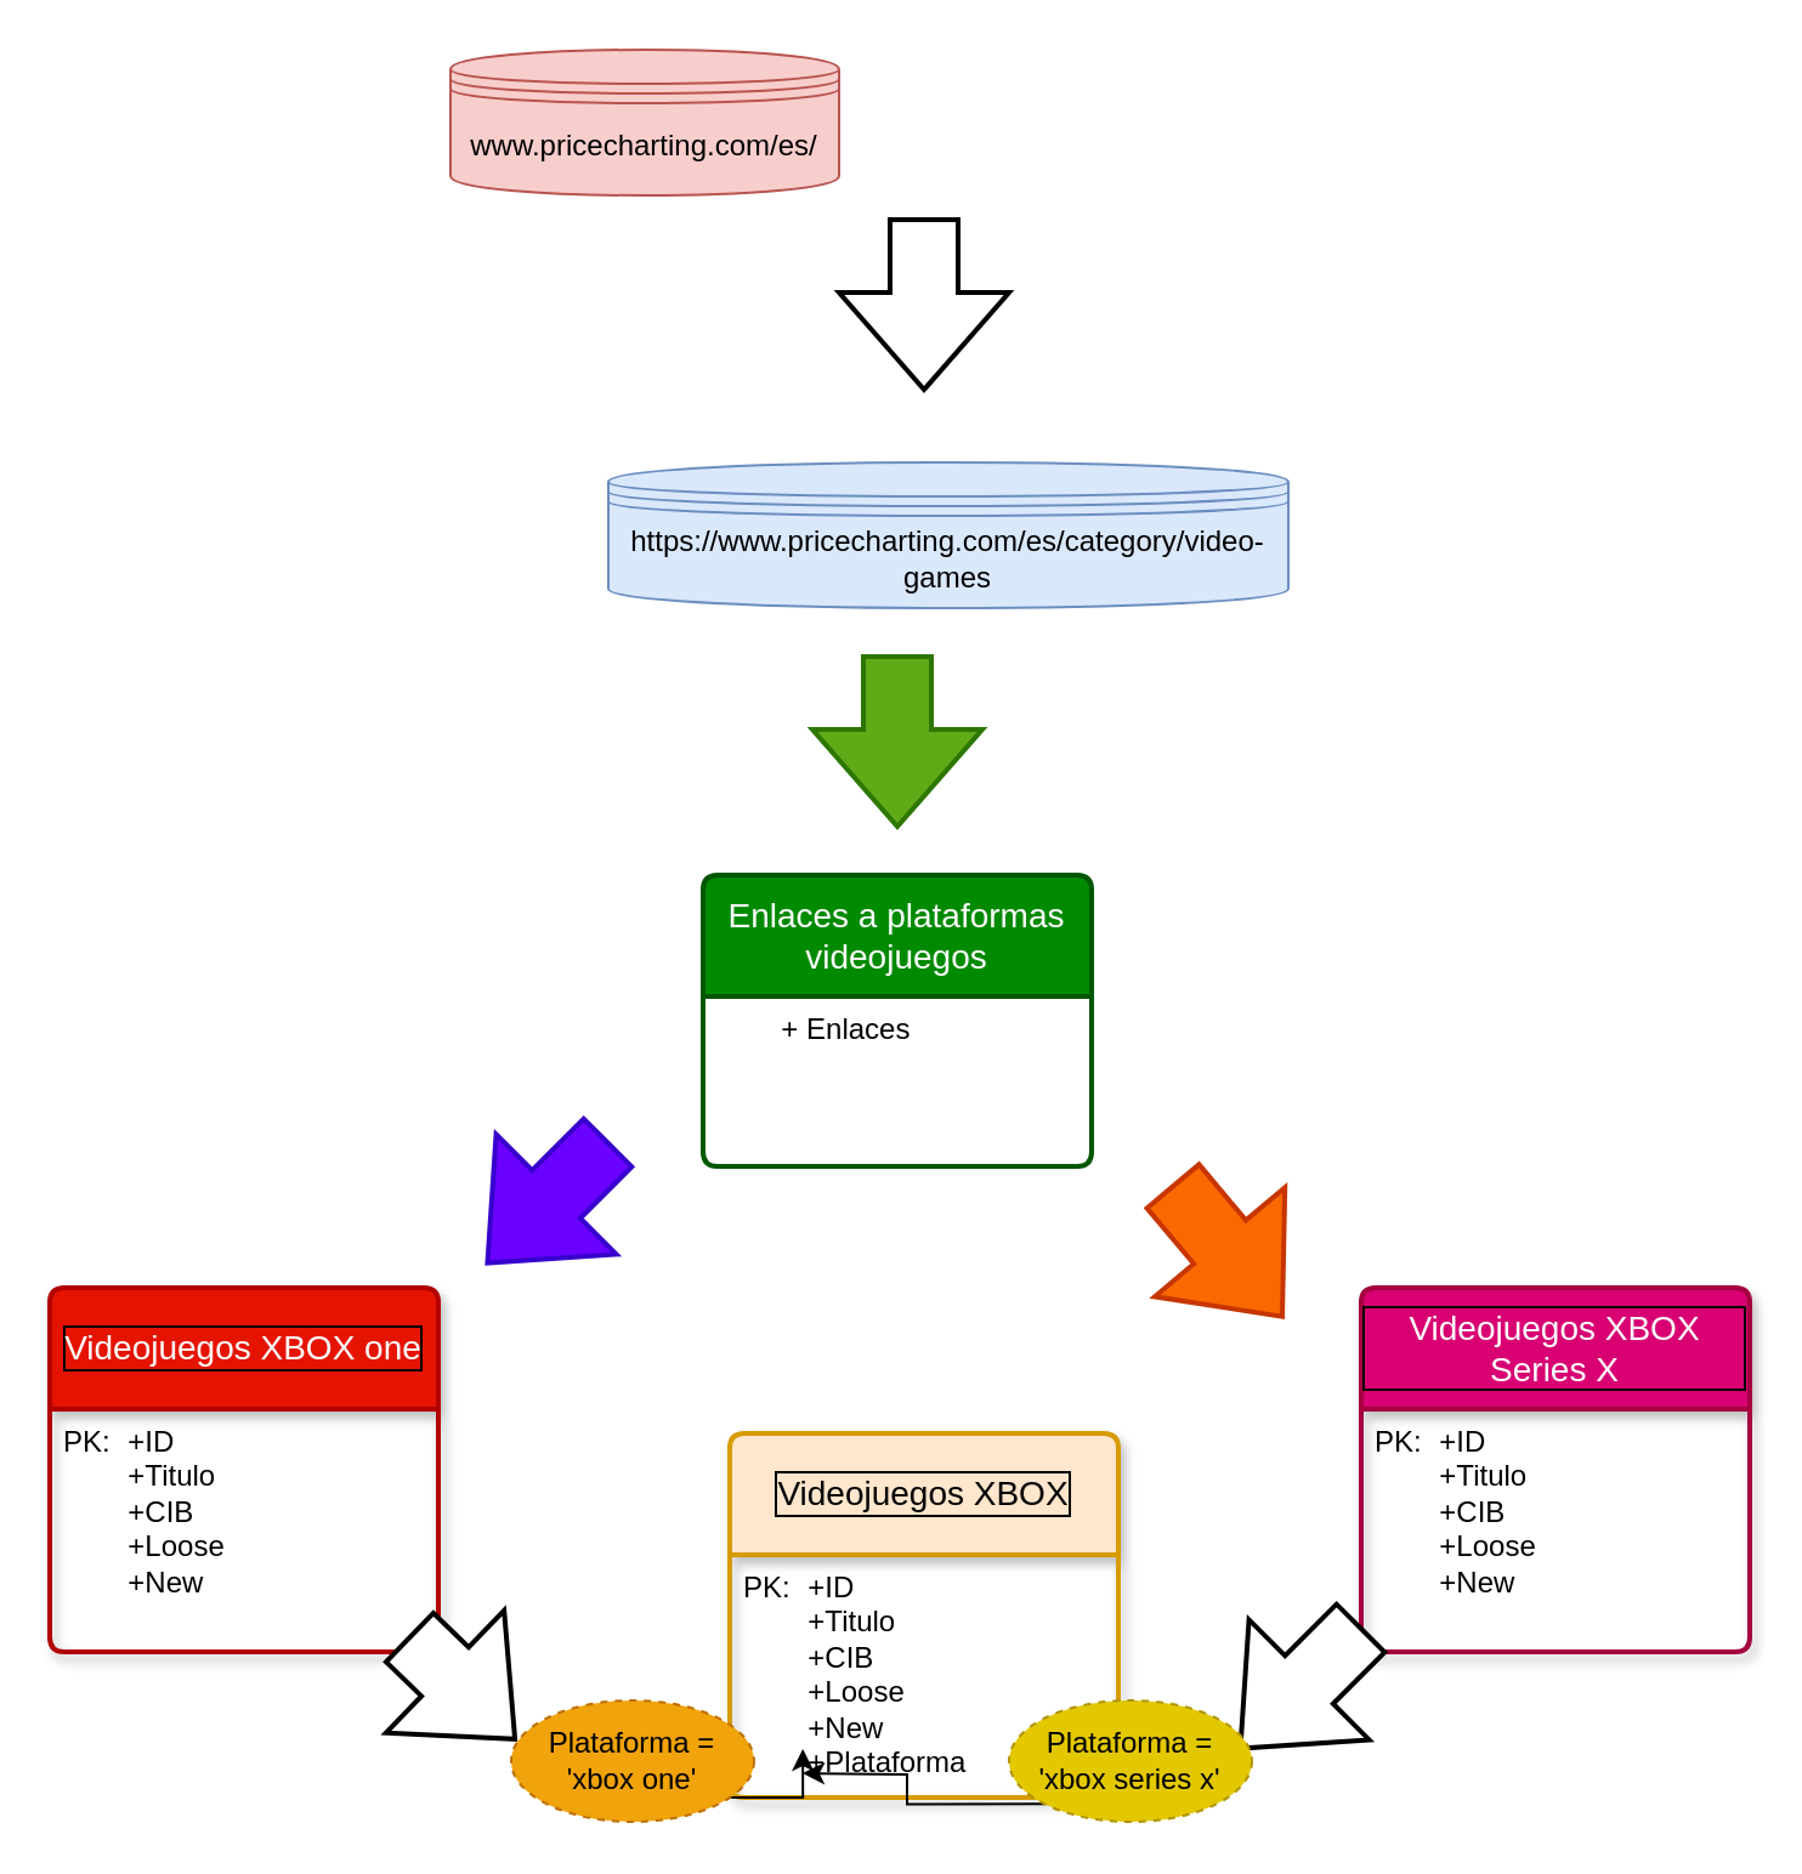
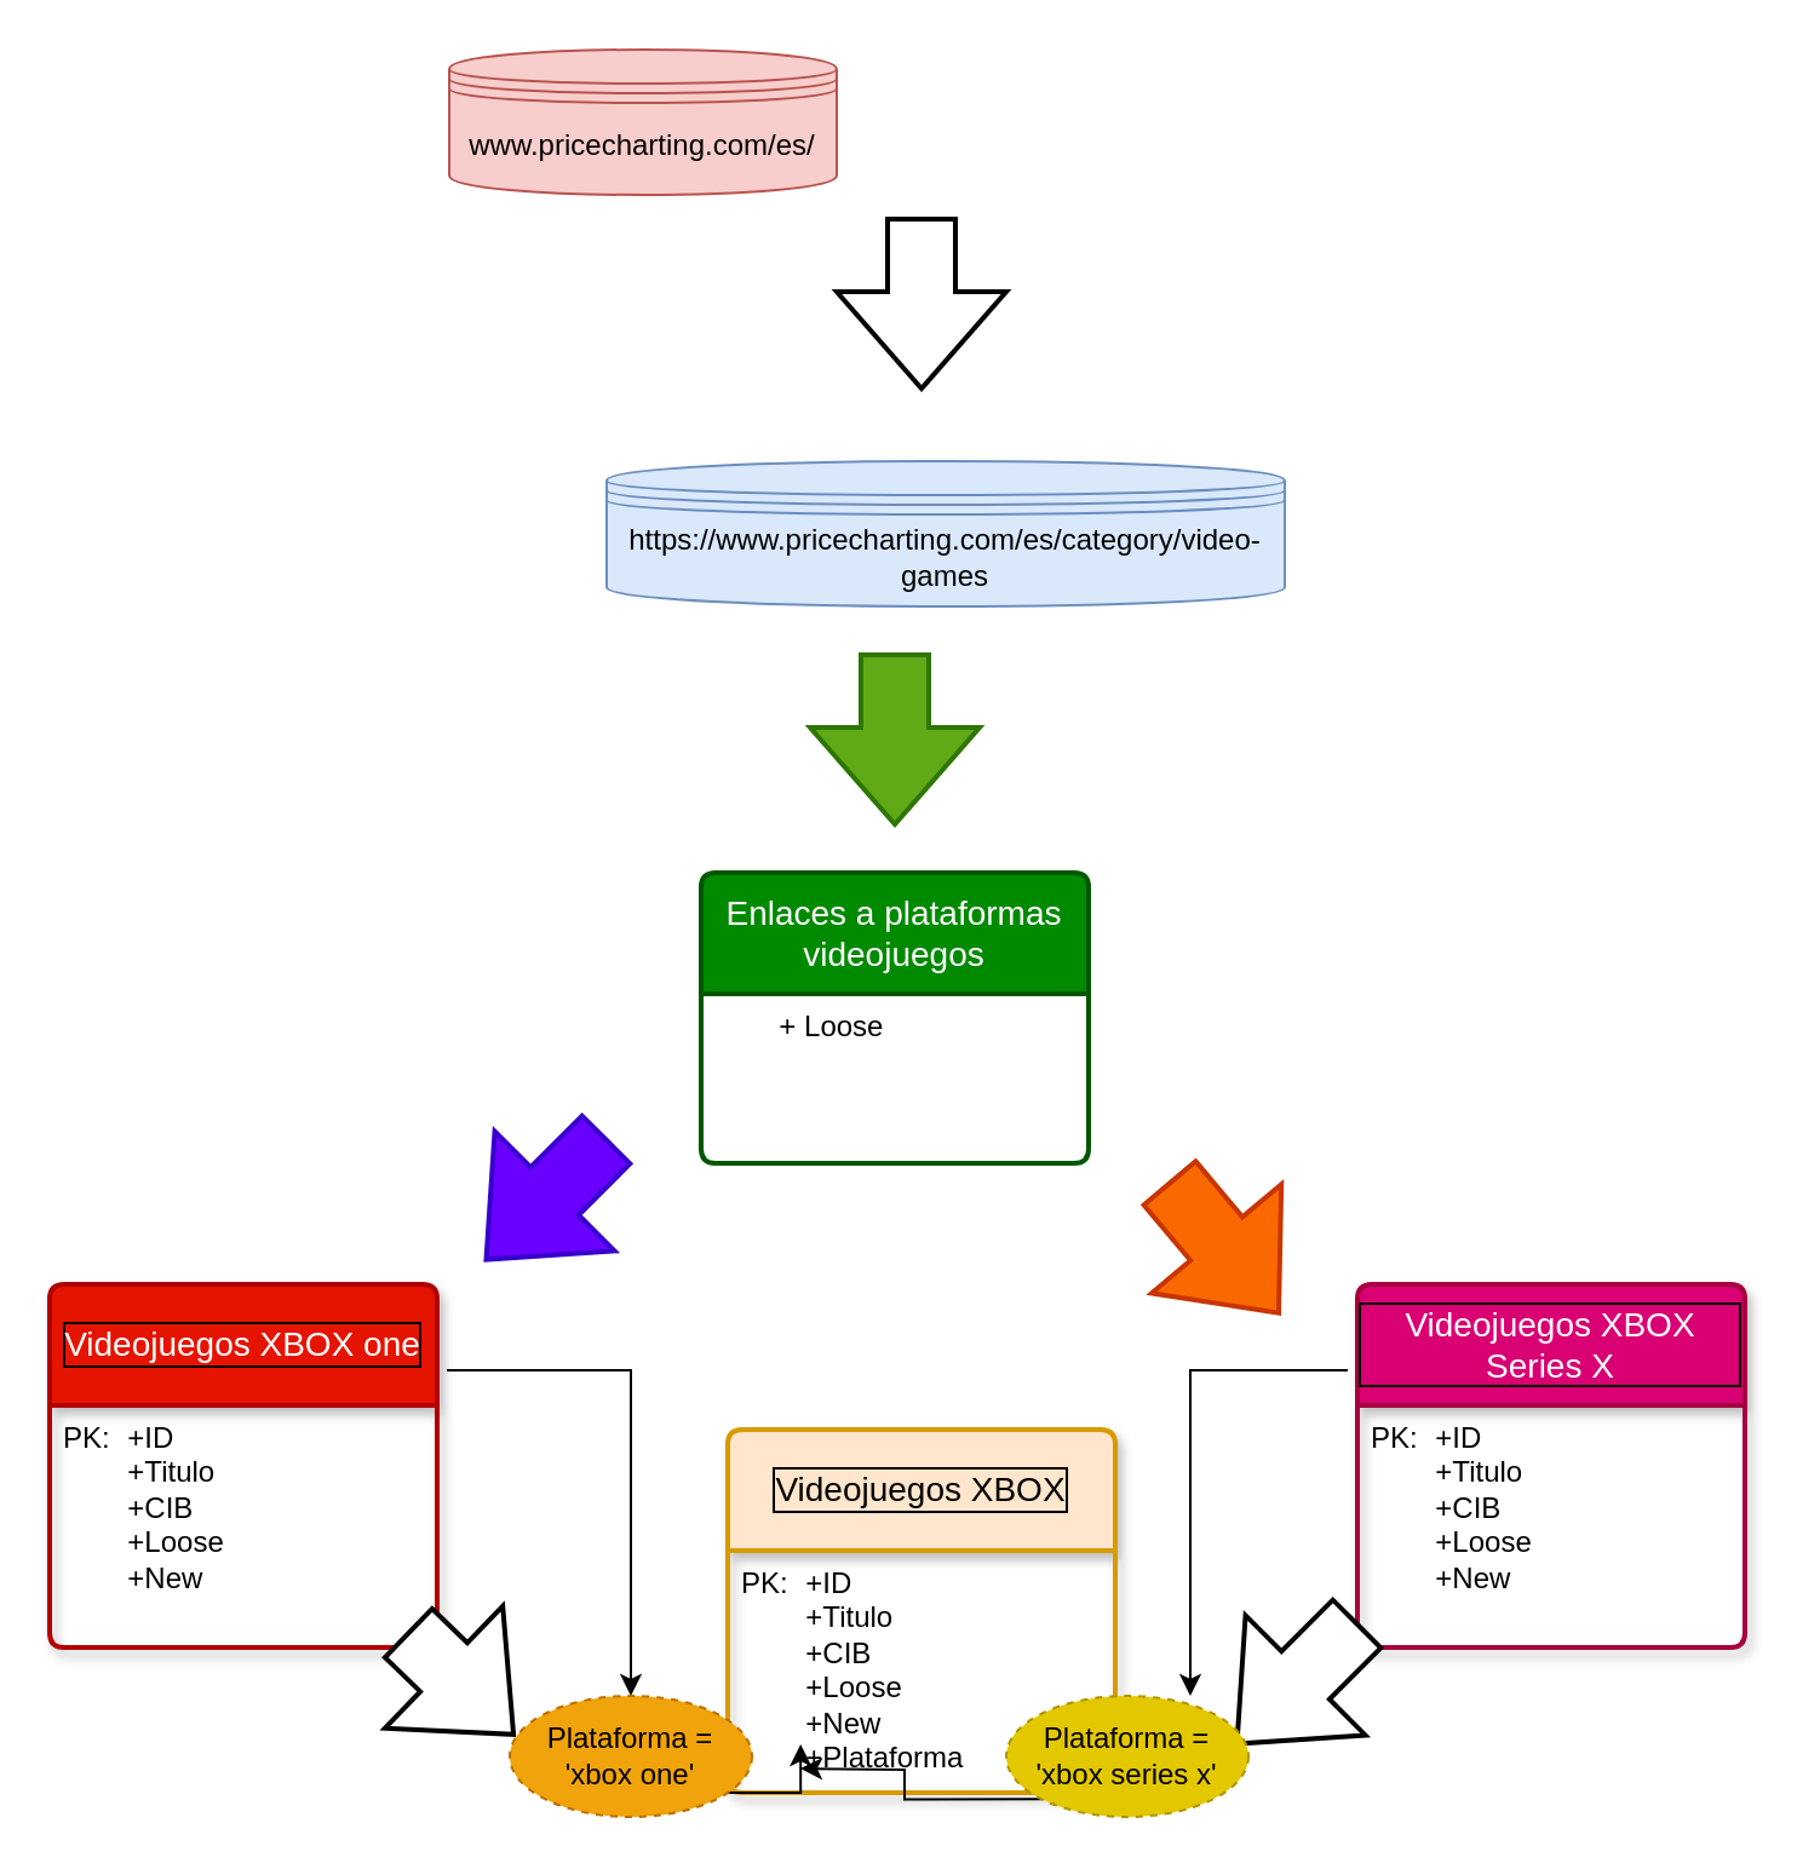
  <mxCell id="0" />
  <mxCell id="1" parent="0" />
  <mxCell id="2" value="Videojuegos XBOX" style="swimlane;childLayout=stackLayout;horizontal=1;startSize=50;horizontalStack=0;rounded=1;fontSize=14;fontStyle=0;strokeWidth=2;resizeParent=0;resizeLast=1;shadow=1;align=center;arcSize=4;whiteSpace=wrap;html=1;fillColor=#ffe6cc;strokeColor=#d79b00;labelBorderColor=default;gradientColor=none;perimeterSpacing=4;" vertex="1" parent="1"><mxGeometry x="300" y="590" width="160" height="150" as="geometry" /></mxCell>
  <mxCell id="3" value="PK:&amp;nbsp;&lt;span style=&quot;white-space: pre;&quot;&gt;&#09;&lt;/span&gt;+ID&lt;br&gt;&lt;span style=&quot;white-space: pre;&quot;&gt;&#09;&lt;/span&gt;+Titulo&lt;br&gt;&lt;span style=&quot;white-space: pre;&quot;&gt;&#09;&lt;/span&gt;+CIB&lt;div&gt;&lt;span style=&quot;white-space: pre;&quot;&gt;&#09;&lt;/span&gt;+Loose&lt;br&gt;&lt;/div&gt;&lt;div&gt;&lt;span style=&quot;white-space: pre;&quot;&gt;&#09;&lt;/span&gt;+New&lt;br&gt;&lt;/div&gt;&lt;div&gt;&lt;span style=&quot;white-space: pre;&quot;&gt;&#09;&lt;/span&gt;+Plataforma&lt;br&gt;&lt;/div&gt;" style="align=left;strokeColor=none;fillColor=none;spacingLeft=4;fontSize=12;verticalAlign=top;resizable=0;rotatable=0;part=1;html=1;" vertex="1" parent="2"><mxGeometry y="50" width="160" height="100" as="geometry" /></mxCell>
  <mxCell id="4" style="edgeStyle=orthogonalEdgeStyle;rounded=0;orthogonalLoop=1;jettySize=auto;html=1;exitX=0;exitY=1;exitDx=0;exitDy=0;entryX=0.188;entryY=0.8;entryDx=0;entryDy=0;entryPerimeter=0;" edge="1" parent="2" source="3" target="3"><mxGeometry relative="1" as="geometry" /></mxCell>
  <mxCell id="5" value="www.pricecharting.com/es/" style="shape=datastore;whiteSpace=wrap;html=1;fillColor=#f8cecc;strokeColor=#b85450;" vertex="1" parent="1"><mxGeometry x="185" y="20" width="160" height="60" as="geometry" /></mxCell>
  <mxCell id="6" value="" style="verticalLabelPosition=bottom;verticalAlign=top;html=1;strokeWidth=2;shape=mxgraph.arrows2.arrow;dy=0.6;dx=40;notch=0;rotation=90;" vertex="1" parent="1"><mxGeometry x="345" y="90" width="70" height="70" as="geometry" /></mxCell>
  <mxCell id="7" value="https://www.pricecharting.com/es/category/video-games" style="shape=datastore;whiteSpace=wrap;html=1;fillColor=#dae8fc;strokeColor=#6c8ebf;" vertex="1" parent="1"><mxGeometry x="250" y="190" width="280" height="60" as="geometry" /></mxCell>
  <mxCell id="8" value="" style="verticalLabelPosition=bottom;verticalAlign=top;html=1;strokeWidth=2;shape=mxgraph.arrows2.arrow;dy=0.6;dx=40;notch=0;rotation=90;fillColor=#60a917;fontColor=#ffffff;strokeColor=#2D7600;" vertex="1" parent="1"><mxGeometry x="334" y="270" width="70" height="70" as="geometry" /></mxCell>
  <mxCell id="9" value="Enlaces a plataformas videojuegos" style="swimlane;childLayout=stackLayout;horizontal=1;startSize=50;horizontalStack=0;rounded=1;fontSize=14;fontStyle=0;strokeWidth=2;resizeParent=0;resizeLast=1;shadow=0;dashed=0;align=center;arcSize=4;whiteSpace=wrap;html=1;fillColor=#008a00;fontColor=#ffffff;strokeColor=#005700;" vertex="1" parent="1"><mxGeometry x="289" y="360" width="160" height="120" as="geometry" /></mxCell>
- <mxCell id="10" value="&lt;span style=&quot;white-space: pre;&quot;&gt;&#09;&lt;/span&gt;+ Enlaces" style="align=left;strokeColor=none;fillColor=none;spacingLeft=4;fontSize=12;verticalAlign=top;resizable=0;rotatable=0;part=1;html=1;" vertex="1" parent="9"><mxGeometry y="50" width="160" height="70" as="geometry" /></mxCell>
+ <mxCell id="10" value="&lt;span style=&quot;white-space: pre;&quot;&gt;&#09;&lt;/span&gt;+ Loose" style="align=left;strokeColor=none;fillColor=none;spacingLeft=4;fontSize=12;verticalAlign=top;resizable=0;rotatable=0;part=1;html=1;" vertex="1" parent="9"><mxGeometry y="50" width="160" height="70" as="geometry" /></mxCell>
  <mxCell id="11" style="edgeStyle=orthogonalEdgeStyle;rounded=0;orthogonalLoop=1;jettySize=auto;html=1;exitX=0.5;exitY=1;exitDx=0;exitDy=0;" edge="1" parent="9" source="10" target="10"><mxGeometry relative="1" as="geometry" /></mxCell>
  <mxCell id="12" value="" style="verticalLabelPosition=bottom;verticalAlign=top;html=1;strokeWidth=2;shape=mxgraph.arrows2.arrow;dy=0.6;dx=40;notch=0;rotation=-225;fillColor=#6a00ff;fontColor=#ffffff;strokeColor=#3700CC;" vertex="1" parent="1"><mxGeometry x="190" y="460" width="70" height="70" as="geometry" /></mxCell>
+ <mxCell id="13" style="edgeStyle=orthogonalEdgeStyle;rounded=0;orthogonalLoop=1;jettySize=auto;html=1;exitX=1;exitY=0.25;exitDx=0;exitDy=0;" edge="1" parent="1" source="14" target="23"><mxGeometry relative="1" as="geometry" /></mxCell>
  <mxCell id="14" value="Videojuegos XBOX one" style="swimlane;childLayout=stackLayout;horizontal=1;startSize=50;horizontalStack=0;rounded=1;fontSize=14;fontStyle=0;strokeWidth=2;resizeParent=0;resizeLast=1;shadow=1;align=center;arcSize=4;whiteSpace=wrap;html=1;fillColor=#e51400;strokeColor=#B20000;labelBorderColor=default;perimeterSpacing=4;fontColor=#ffffff;" vertex="1" parent="1"><mxGeometry x="20" y="530" width="160" height="150" as="geometry" /></mxCell>
  <mxCell id="15" value="PK:&amp;nbsp;&lt;span style=&quot;white-space: pre;&quot;&gt;&#09;&lt;/span&gt;+ID&lt;br&gt;&lt;span style=&quot;white-space: pre;&quot;&gt;&#09;&lt;/span&gt;+Titulo&lt;br&gt;&lt;span style=&quot;white-space: pre;&quot;&gt;&#09;&lt;/span&gt;+CIB&lt;div&gt;&lt;span style=&quot;white-space: pre;&quot;&gt;&#09;&lt;/span&gt;+Loose&lt;br&gt;&lt;/div&gt;&lt;div&gt;&lt;span style=&quot;white-space: pre;&quot;&gt;&#09;&lt;/span&gt;+New&lt;/div&gt;" style="align=left;strokeColor=none;fillColor=none;spacingLeft=4;fontSize=12;verticalAlign=top;resizable=0;rotatable=0;part=1;html=1;" vertex="1" parent="14"><mxGeometry y="50" width="160" height="100" as="geometry" /></mxCell>
  <mxCell id="16" value="Videojuegos XBOX Series X" style="swimlane;childLayout=stackLayout;horizontal=1;startSize=50;horizontalStack=0;rounded=1;fontSize=14;fontStyle=0;strokeWidth=2;resizeParent=0;resizeLast=1;shadow=1;align=center;arcSize=4;whiteSpace=wrap;html=1;fillColor=#d80073;strokeColor=#A50040;labelBorderColor=default;perimeterSpacing=4;fontColor=#ffffff;" vertex="1" parent="1"><mxGeometry x="560" y="530" width="160" height="150" as="geometry" /></mxCell>
  <mxCell id="17" value="PK:&amp;nbsp;&lt;span style=&quot;white-space: pre;&quot;&gt;&#09;&lt;/span&gt;+ID&lt;br&gt;&lt;span style=&quot;white-space: pre;&quot;&gt;&#09;&lt;/span&gt;+Titulo&lt;br&gt;&lt;span style=&quot;white-space: pre;&quot;&gt;&#09;&lt;/span&gt;+CIB&lt;div&gt;&lt;span style=&quot;white-space: pre;&quot;&gt;&#09;&lt;/span&gt;+Loose&lt;br&gt;&lt;/div&gt;&lt;div&gt;&lt;span style=&quot;white-space: pre;&quot;&gt;&#09;&lt;/span&gt;+New&lt;/div&gt;" style="align=left;strokeColor=none;fillColor=none;spacingLeft=4;fontSize=12;verticalAlign=top;resizable=0;rotatable=0;part=1;html=1;" vertex="1" parent="16"><mxGeometry y="50" width="160" height="100" as="geometry" /></mxCell>
  <mxCell id="18" value="" style="verticalLabelPosition=bottom;verticalAlign=top;html=1;strokeWidth=2;shape=mxgraph.arrows2.arrow;dy=0.6;dx=40;notch=0;rotation=50;fillColor=#fa6800;fontColor=#000000;strokeColor=#C73500;" vertex="1" parent="1"><mxGeometry x="470" y="480" width="70" height="70" as="geometry" /></mxCell>
  <mxCell id="19" value="" style="verticalLabelPosition=bottom;verticalAlign=top;html=1;strokeWidth=2;shape=mxgraph.arrows2.arrow;dy=0.6;dx=40;notch=0;rotation=44;" vertex="1" parent="1"><mxGeometry x="159.74" y="660" width="60.26" height="70" as="geometry" /></mxCell>
  <mxCell id="20" value="" style="verticalLabelPosition=bottom;verticalAlign=top;html=1;strokeWidth=2;shape=mxgraph.arrows2.arrow;dy=0.6;dx=40;notch=0;rotation=135;" vertex="1" parent="1"><mxGeometry x="500" y="660" width="70" height="70" as="geometry" /></mxCell>
  <mxCell id="21" style="edgeStyle=orthogonalEdgeStyle;rounded=0;orthogonalLoop=1;jettySize=auto;html=1;exitX=0;exitY=1;exitDx=0;exitDy=0;" edge="1" parent="1" source="22"><mxGeometry relative="1" as="geometry"><mxPoint x="330" y="730" as="targetPoint" /></mxGeometry></mxCell>
  <mxCell id="22" value="Plataforma = 'xbox series x'" style="ellipse;whiteSpace=wrap;html=1;align=center;dashed=1;fillColor=#e3c800;fontColor=#000000;strokeColor=#B09500;" vertex="1" parent="1"><mxGeometry x="415" y="700" width="100" height="50" as="geometry" /></mxCell>
  <mxCell id="23" value="Plataforma = 'xbox one'" style="ellipse;whiteSpace=wrap;html=1;align=center;dashed=1;fillColor=#f0a30a;fontColor=#000000;strokeColor=#BD7000;" vertex="1" parent="1"><mxGeometry x="210" y="700" width="100" height="50" as="geometry" /></mxCell>
+ <mxCell id="24" style="edgeStyle=orthogonalEdgeStyle;rounded=0;orthogonalLoop=1;jettySize=auto;html=1;exitX=0;exitY=0.25;exitDx=0;exitDy=0;entryX=0.76;entryY=0;entryDx=0;entryDy=0;entryPerimeter=0;" edge="1" parent="1" source="16" target="22"><mxGeometry relative="1" as="geometry" /></mxCell>
